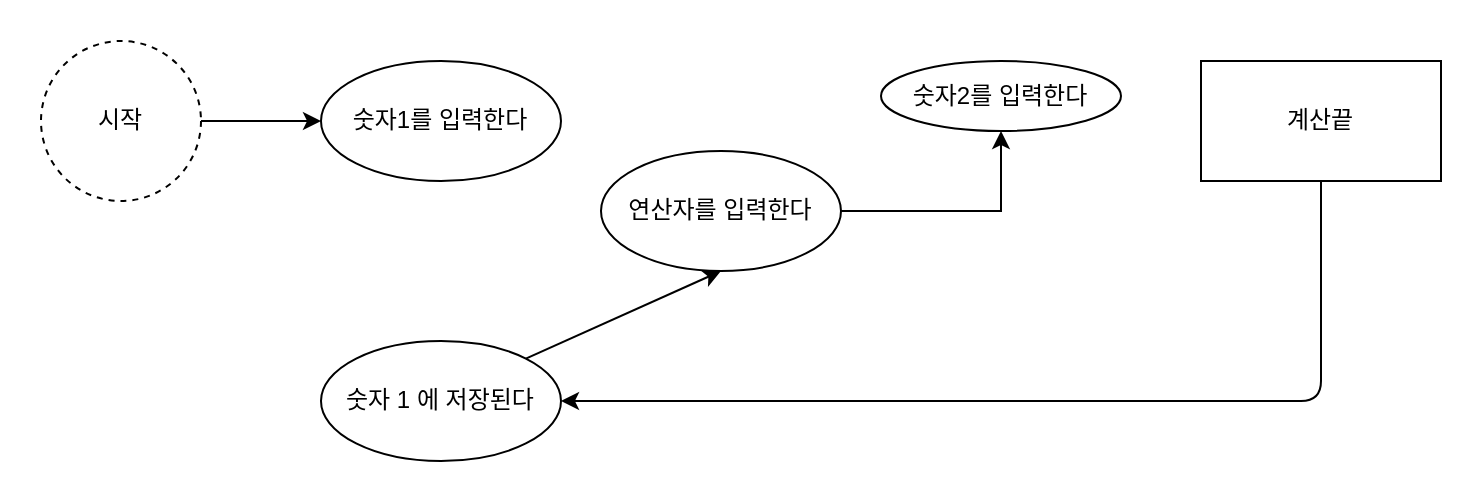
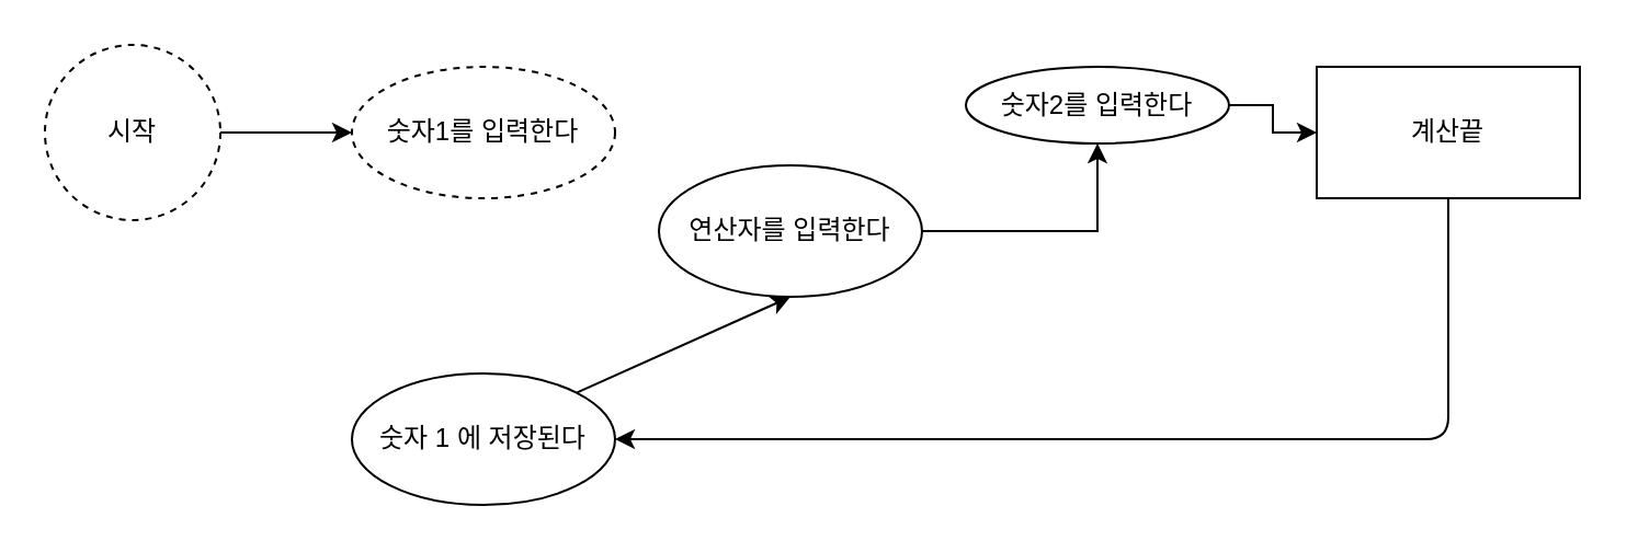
  <mxCell id="0" />
  <mxCell id="1" parent="0" />
  <mxCell id="2" value="" style="edgeStyle=orthogonalEdgeStyle;rounded=0;orthogonalLoop=1;jettySize=auto;html=1;" parent="1" source="3" target="4" edge="1"><mxGeometry relative="1" as="geometry" /></mxCell>
  <mxCell id="3" value="시작" style="ellipse;whiteSpace=wrap;html=1;aspect=fixed;dashed=1;" parent="1" vertex="1"><mxGeometry x="20" y="20" width="80" height="80" as="geometry" /></mxCell>
- <mxCell id="4" value="숫자1를 입력한다" style="ellipse;whiteSpace=wrap;html=1;" parent="1" vertex="1"><mxGeometry x="160" y="30" width="120" height="60" as="geometry" /></mxCell>
+ <mxCell id="4" value="숫자1를 입력한다" style="ellipse;whiteSpace=wrap;html=1;dashed=1;" parent="1" vertex="1"><mxGeometry x="160" y="30" width="120" height="60" as="geometry" /></mxCell>
  <mxCell id="5" value="" style="edgeStyle=orthogonalEdgeStyle;rounded=0;orthogonalLoop=1;jettySize=auto;html=1;" edge="1" parent="1" source="6" target="8"><mxGeometry relative="1" as="geometry" /></mxCell>
  <mxCell id="6" value="연산자를 입력한다" style="ellipse;whiteSpace=wrap;html=1;" vertex="1" parent="1"><mxGeometry x="300" y="75" width="120" height="60" as="geometry" /></mxCell>
+ <mxCell id="7" value="" style="edgeStyle=orthogonalEdgeStyle;rounded=0;orthogonalLoop=1;jettySize=auto;html=1;" edge="1" parent="1" source="8" target="9"><mxGeometry relative="1" as="geometry" /></mxCell>
  <mxCell id="8" value="숫자2를 입력한다" style="ellipse;whiteSpace=wrap;html=1;" vertex="1" parent="1"><mxGeometry x="440" y="30" width="120" height="35" as="geometry" /></mxCell>
  <mxCell id="9" value="계산끝" style="whiteSpace=wrap;html=1;" vertex="1" parent="1"><mxGeometry x="600" y="30" width="120" height="60" as="geometry" /></mxCell>
  <mxCell id="10" value="숫자 1 에 저장된다" style="ellipse;whiteSpace=wrap;html=1;" vertex="1" parent="1"><mxGeometry x="160" y="170" width="120" height="60" as="geometry" /></mxCell>
  <mxCell id="11" value="" style="endArrow=classic;html=1;exitX=0.5;exitY=1;exitDx=0;exitDy=0;entryX=1;entryY=0.5;entryDx=0;entryDy=0;" edge="1" parent="1" source="9" target="10"><mxGeometry width="50" height="50" relative="1" as="geometry"><mxPoint x="360" y="260" as="sourcePoint" /><mxPoint x="410" y="210" as="targetPoint" /><Array as="points"><mxPoint x="660" y="200" /></Array></mxGeometry></mxCell>
  <mxCell id="12" value="" style="endArrow=classic;html=1;entryX=0.5;entryY=1;entryDx=0;entryDy=0;exitX=1;exitY=0;exitDx=0;exitDy=0;" edge="1" parent="1" source="10" target="6"><mxGeometry width="50" height="50" relative="1" as="geometry"><mxPoint x="360" y="260" as="sourcePoint" /><mxPoint x="410" y="210" as="targetPoint" /></mxGeometry></mxCell>
